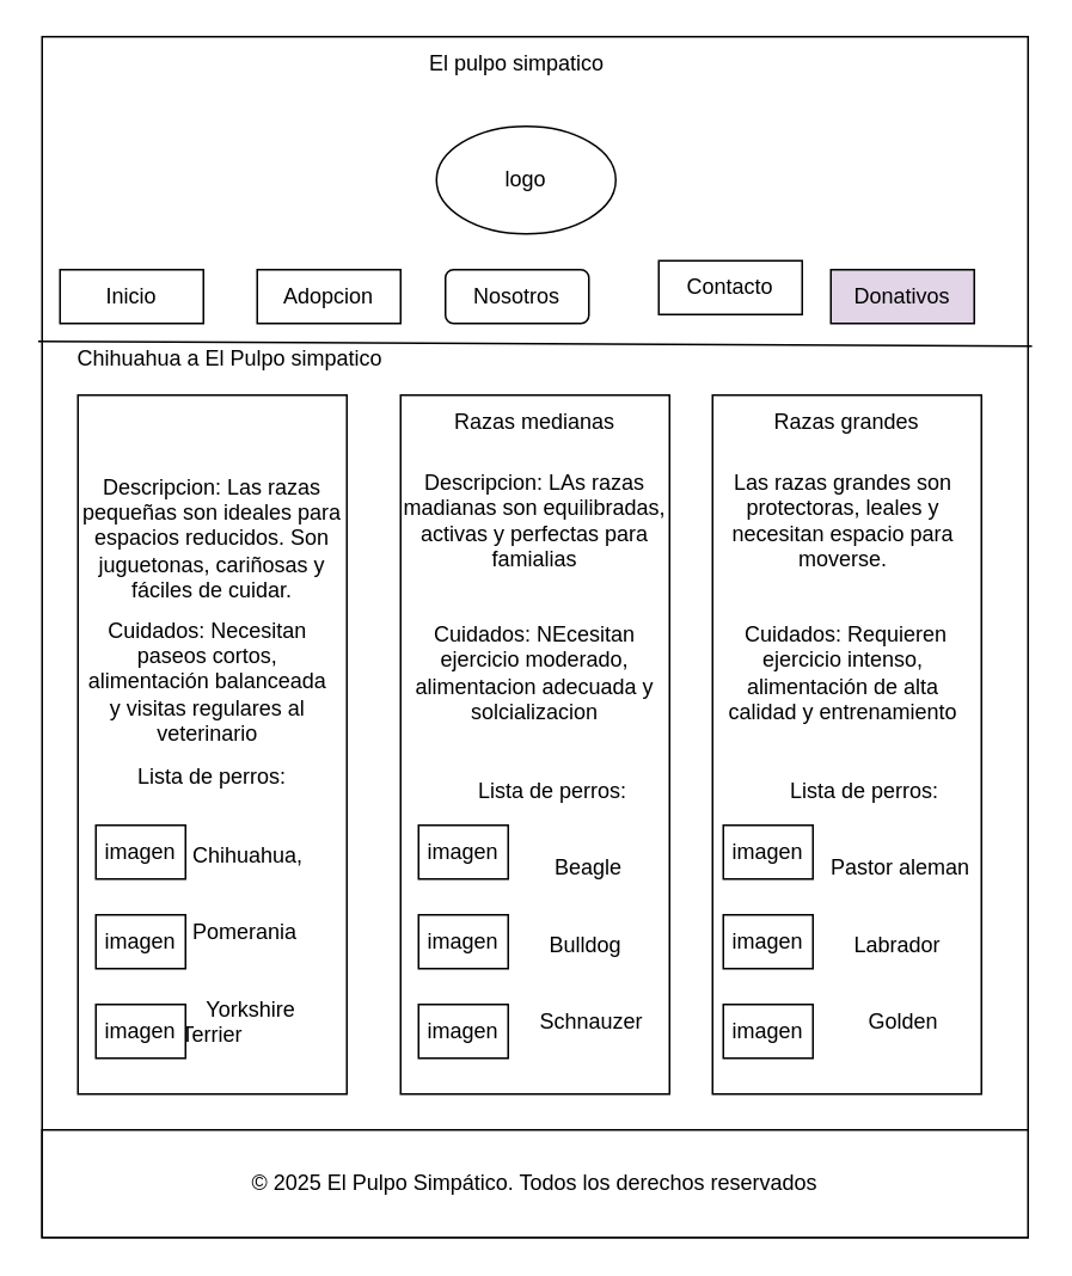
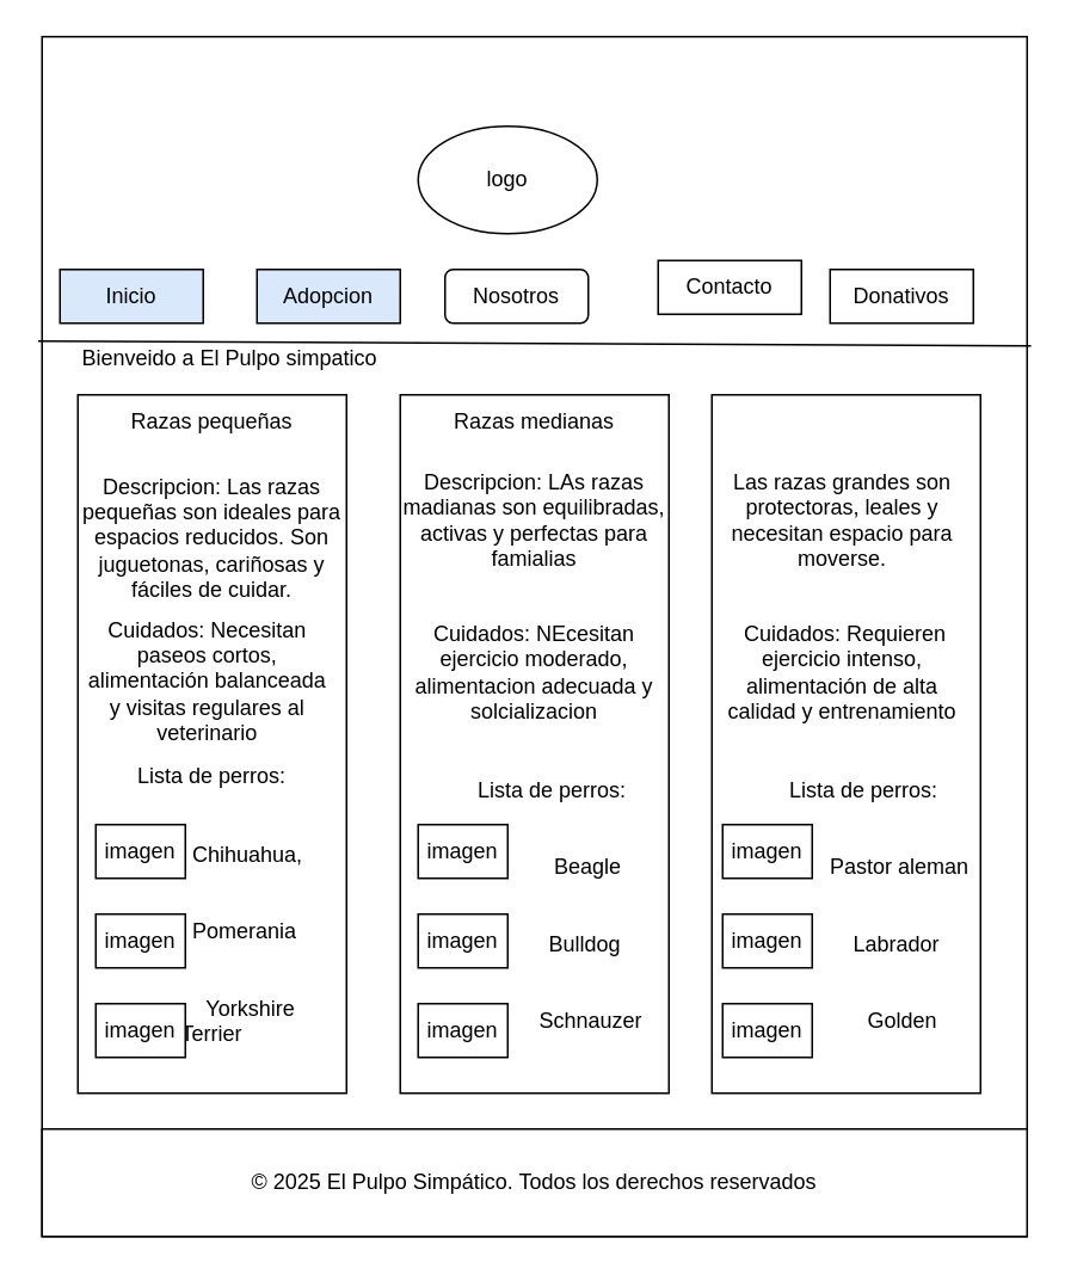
  <mxCell id="0" />
  <mxCell id="1" parent="0" />
  <mxCell id="2" value="" style="rounded=0;whiteSpace=wrap;html=1;" vertex="1" parent="1"><mxGeometry x="23" width="550" height="670" as="geometry" y="20" /></mxCell>
- <mxCell id="3" value="logo" style="ellipse;whiteSpace=wrap;html=1;" vertex="1" parent="1"><mxGeometry x="243" y="70" width="100" height="60" as="geometry" /></mxCell>
- <mxCell id="4" value="El pulpo simpatico" style="text;html=1;strokeColor=none;fillColor=none;align=center;verticalAlign=middle;whiteSpace=wrap;rounded=0;" vertex="1" parent="1"><mxGeometry x="223" width="130" height="30" as="geometry" y="20" /></mxCell>
+ <mxCell id="3" value="logo" style="ellipse;whiteSpace=wrap;html=1;" vertex="1" parent="1"><mxGeometry x="233" y="70" width="100" height="60" as="geometry" /></mxCell>
  <mxCell id="5" value="" style="endArrow=none;html=1;rounded=0;exitX=-0.002;exitY=0.174;exitDx=0;exitDy=0;exitPerimeter=0;entryX=1.006;entryY=0.177;entryDx=0;entryDy=0;entryPerimeter=0;" edge="1" parent="1"><mxGeometry width="50" height="50" relative="1" as="geometry"><mxPoint x="20.8" y="190" as="sourcePoint" /><mxPoint x="575.2" y="192.67" as="targetPoint" /></mxGeometry></mxCell>
- <mxCell id="6" value="Inicio" style="rounded=0;whiteSpace=wrap;html=1;" vertex="1" parent="1"><mxGeometry x="33" y="150" width="80" height="30" as="geometry" /></mxCell>
- <mxCell id="7" value="Adopcion" style="rounded=0;whiteSpace=wrap;html=1;" vertex="1" parent="1"><mxGeometry x="143" y="150" width="80" height="30" as="geometry" /></mxCell>
+ <mxCell id="6" value="Inicio" style="rounded=0;whiteSpace=wrap;html=1;fillColor=#dae8fc;" vertex="1" parent="1"><mxGeometry x="33" y="150" width="80" height="30" as="geometry" /></mxCell>
+ <mxCell id="7" value="Adopcion" style="rounded=0;whiteSpace=wrap;html=1;fillColor=#dae8fc;" vertex="1" parent="1"><mxGeometry x="143" y="150" width="80" height="30" as="geometry" /></mxCell>
  <mxCell id="8" value="Nosotros" style="whiteSpace=wrap;html=1;rounded=1;" vertex="1" parent="1"><mxGeometry x="248" y="150" width="80" height="30" as="geometry" /></mxCell>
  <mxCell id="9" value="Contacto" style="rounded=0;whiteSpace=wrap;html=1;" vertex="1" parent="1"><mxGeometry x="367" y="145" width="80" height="30" as="geometry" /></mxCell>
- <mxCell id="10" value="Donativos" style="rounded=0;whiteSpace=wrap;html=1;fillColor=#e1d5e7;" vertex="1" parent="1"><mxGeometry x="463" y="150" width="80" height="30" as="geometry" /></mxCell>
+ <mxCell id="10" value="Donativos" style="rounded=0;whiteSpace=wrap;html=1;" vertex="1" parent="1"><mxGeometry x="463" y="150" width="80" height="30" as="geometry" /></mxCell>
  <mxCell id="11" value="" style="rounded=0;whiteSpace=wrap;html=1;" vertex="1" parent="1"><mxGeometry x="43" y="220" width="150" height="390" as="geometry" /></mxCell>
  <mxCell id="12" value="" style="rounded=0;whiteSpace=wrap;html=1;" vertex="1" parent="1"><mxGeometry x="223" y="220" width="150" height="390" as="geometry" /></mxCell>
  <mxCell id="13" value="" style="rounded=0;whiteSpace=wrap;html=1;" vertex="1" parent="1"><mxGeometry x="397" y="220" width="150" height="390" as="geometry" /></mxCell>
+ <mxCell id="14" value="Razas pequeñas" style="text;html=1;strokeColor=none;fillColor=none;align=center;verticalAlign=middle;whiteSpace=wrap;rounded=0;" vertex="1" parent="1"><mxGeometry x="63" y="220" width="110" height="30" as="geometry" /></mxCell>
  <mxCell id="15" value="Descripcion: Las razas pequeñas son ideales para espacios reducidos. Son juguetonas, cariñosas y fáciles de cuidar." style="text;html=1;strokeColor=none;fillColor=none;align=center;verticalAlign=middle;whiteSpace=wrap;rounded=0;" vertex="1" parent="1"><mxGeometry x="43" y="260" width="150" height="80" as="geometry" /></mxCell>
  <mxCell id="16" value="Cuidados: Necesitan paseos cortos, alimentación balanceada y visitas regulares al veterinario" style="text;html=1;strokeColor=none;fillColor=none;align=center;verticalAlign=middle;whiteSpace=wrap;rounded=0;" vertex="1" parent="1"><mxGeometry x="48" y="340" width="135" height="80" as="geometry" /></mxCell>
  <mxCell id="17" value="Lista de perros:&lt;br&gt;&lt;br&gt;&lt;br&gt;&amp;nbsp; &amp;nbsp; &amp;nbsp; &amp;nbsp; &amp;nbsp; &amp;nbsp; Chihuahua, &lt;br&gt;&lt;br&gt;&lt;br&gt;&amp;nbsp; &amp;nbsp; &amp;nbsp; &amp;nbsp; &amp;nbsp; &amp;nbsp;Pomerania &lt;br&gt;&lt;br&gt;&lt;br&gt;&amp;nbsp; &amp;nbsp; &amp;nbsp; &amp;nbsp; &amp;nbsp; &amp;nbsp; &amp;nbsp;Yorkshire Terrier" style="text;html=1;strokeColor=none;fillColor=none;align=center;verticalAlign=middle;whiteSpace=wrap;rounded=0;" vertex="1" parent="1"><mxGeometry x="53" y="420" width="130" height="170" as="geometry" /></mxCell>
  <mxCell id="18" value="imagen" style="rounded=0;whiteSpace=wrap;html=1;" vertex="1" parent="1"><mxGeometry x="53" y="460" width="50" height="30" as="geometry" /></mxCell>
  <mxCell id="19" value="imagen" style="rounded=0;whiteSpace=wrap;html=1;" vertex="1" parent="1"><mxGeometry x="53" y="510" width="50" height="30" as="geometry" /></mxCell>
  <mxCell id="20" value="imagen" style="rounded=0;whiteSpace=wrap;html=1;" vertex="1" parent="1"><mxGeometry x="53" y="560" width="50" height="30" as="geometry" /></mxCell>
  <mxCell id="21" value="© 2025 El Pulpo Simpático. Todos los derechos reservados" style="rounded=0;whiteSpace=wrap;html=1;" vertex="1" parent="1"><mxGeometry x="23" y="630" width="550" height="60" as="geometry" /></mxCell>
  <mxCell id="22" value="Razas medianas" style="text;html=1;strokeColor=none;fillColor=none;align=center;verticalAlign=middle;whiteSpace=wrap;rounded=0;" vertex="1" parent="1"><mxGeometry x="223" y="220" width="150" height="30" as="geometry" /></mxCell>
- <mxCell id="23" value="Razas grandes" style="text;html=1;strokeColor=none;fillColor=none;align=center;verticalAlign=middle;whiteSpace=wrap;rounded=0;" vertex="1" parent="1"><mxGeometry x="397" y="220" width="150" height="30" as="geometry" /></mxCell>
  <mxCell id="24" value="Descripcion: LAs razas madianas son equilibradas, activas y perfectas para famialias" style="text;html=1;strokeColor=none;fillColor=none;align=center;verticalAlign=middle;whiteSpace=wrap;rounded=0;" vertex="1" parent="1"><mxGeometry x="223" y="260" width="150" height="60" as="geometry" /></mxCell>
  <mxCell id="25" value="Cuidados: NEcesitan ejercicio moderado, alimentacion adecuada y solcializacion" style="text;html=1;strokeColor=none;fillColor=none;align=center;verticalAlign=middle;whiteSpace=wrap;rounded=0;" vertex="1" parent="1"><mxGeometry x="223" y="340" width="150" height="70" as="geometry" /></mxCell>
  <mxCell id="26" value="Lista de perros:&lt;br&gt;&lt;br&gt;&lt;br&gt;&amp;nbsp; &amp;nbsp; &amp;nbsp; &amp;nbsp; &amp;nbsp; &amp;nbsp; Beagle&lt;br&gt;&lt;br&gt;&lt;br&gt;&amp;nbsp; &amp;nbsp; &amp;nbsp; &amp;nbsp; &amp;nbsp; &amp;nbsp;Bulldog&lt;br&gt;&lt;br&gt;&lt;br&gt;&amp;nbsp; &amp;nbsp; &amp;nbsp; &amp;nbsp; &amp;nbsp; &amp;nbsp; &amp;nbsp;Schnauzer" style="text;html=1;strokeColor=none;fillColor=none;align=center;verticalAlign=middle;whiteSpace=wrap;rounded=0;" vertex="1" parent="1"><mxGeometry x="243" y="420" width="130" height="170" as="geometry" /></mxCell>
  <mxCell id="27" value="imagen" style="rounded=0;whiteSpace=wrap;html=1;" vertex="1" parent="1"><mxGeometry x="233" y="460" width="50" height="30" as="geometry" /></mxCell>
  <mxCell id="28" value="imagen" style="rounded=0;whiteSpace=wrap;html=1;" vertex="1" parent="1"><mxGeometry x="233" y="510" width="50" height="30" as="geometry" /></mxCell>
  <mxCell id="29" value="imagen" style="rounded=0;whiteSpace=wrap;html=1;" vertex="1" parent="1"><mxGeometry x="233" y="560" width="50" height="30" as="geometry" /></mxCell>
  <mxCell id="30" value="Las razas grandes son protectoras, leales y necesitan espacio para moverse." style="text;html=1;strokeColor=none;fillColor=none;align=center;verticalAlign=middle;whiteSpace=wrap;rounded=0;" vertex="1" parent="1"><mxGeometry x="397" y="260" width="146" height="60" as="geometry" /></mxCell>
  <mxCell id="31" value="&amp;nbsp;Cuidados: Requieren ejercicio intenso, alimentación de alta calidad y entrenamiento" style="text;html=1;strokeColor=none;fillColor=none;align=center;verticalAlign=middle;whiteSpace=wrap;rounded=0;" vertex="1" parent="1"><mxGeometry x="397" y="345" width="146" height="60" as="geometry" /></mxCell>
  <mxCell id="32" value="Lista de perros:&lt;br&gt;&lt;br&gt;&lt;br&gt;&amp;nbsp; &amp;nbsp; &amp;nbsp; &amp;nbsp; &amp;nbsp; &amp;nbsp; Pastor aleman&lt;br&gt;&lt;br&gt;&lt;br&gt;&amp;nbsp; &amp;nbsp; &amp;nbsp; &amp;nbsp; &amp;nbsp; &amp;nbsp;Labrador&lt;br&gt;&lt;br&gt;&lt;br&gt;&amp;nbsp; &amp;nbsp; &amp;nbsp; &amp;nbsp; &amp;nbsp; &amp;nbsp; &amp;nbsp;Golden" style="text;html=1;strokeColor=none;fillColor=none;align=center;verticalAlign=middle;whiteSpace=wrap;rounded=0;" vertex="1" parent="1"><mxGeometry x="417" y="420" width="130" height="170" as="geometry" /></mxCell>
  <mxCell id="33" value="imagen" style="rounded=0;whiteSpace=wrap;html=1;" vertex="1" parent="1"><mxGeometry x="403" y="460" width="50" height="30" as="geometry" /></mxCell>
  <mxCell id="34" value="imagen" style="rounded=0;whiteSpace=wrap;html=1;" vertex="1" parent="1"><mxGeometry x="403" y="510" width="50" height="30" as="geometry" /></mxCell>
  <mxCell id="35" value="imagen" style="rounded=0;whiteSpace=wrap;html=1;" vertex="1" parent="1"><mxGeometry x="403" y="560" width="50" height="30" as="geometry" /></mxCell>
- <mxCell id="36" value="Chihuahua a El Pulpo simpatico" style="text;html=1;strokeColor=none;fillColor=none;align=center;verticalAlign=middle;whiteSpace=wrap;rounded=0;" vertex="1" parent="1"><mxGeometry x="23" y="180" width="210" height="40" as="geometry" /></mxCell>
+ <mxCell id="36" value="Bienveido a El Pulpo simpatico" style="text;html=1;strokeColor=none;fillColor=none;align=center;verticalAlign=middle;whiteSpace=wrap;rounded=0;" vertex="1" parent="1"><mxGeometry x="23" y="180" width="210" height="40" as="geometry" /></mxCell>
